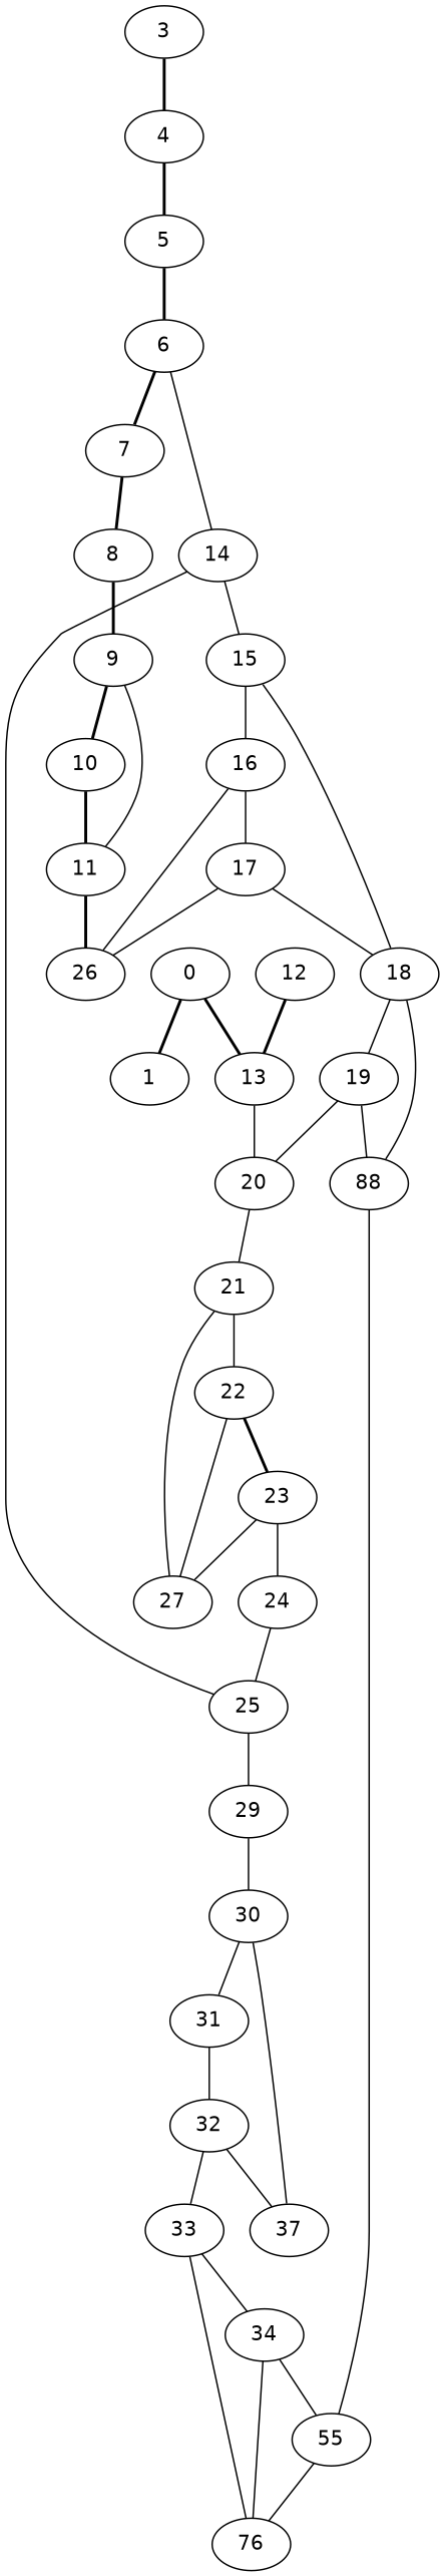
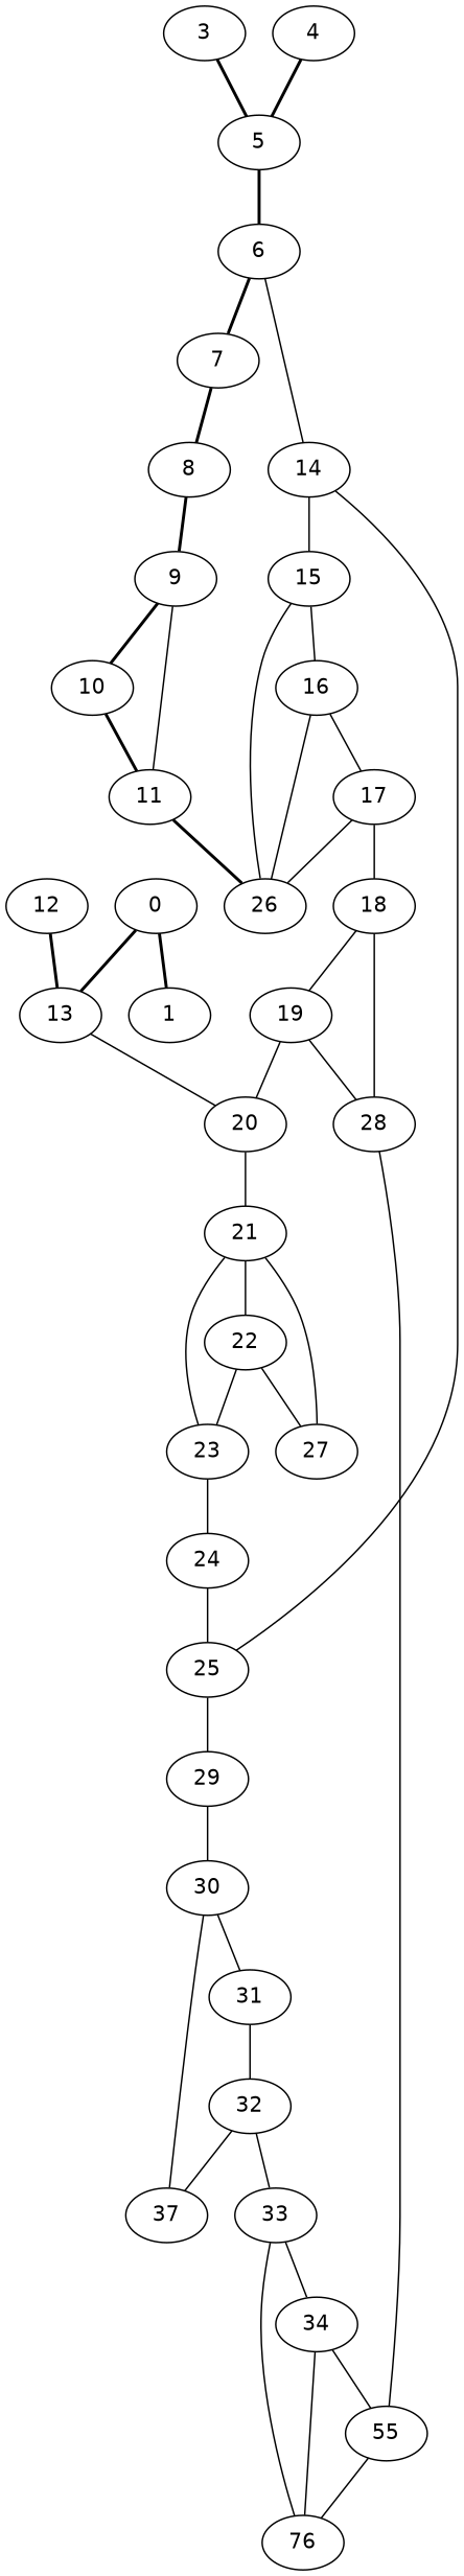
  graph {
    fontname="DejaVu Sans"
    node [fontname="DejaVu Sans"]
    edge [fontname="DejaVu Sans"]
    0
    1
    13
    20
    21
    3
    4
    5
    6
    7
    14
    8
    15
    25
    9
    16
    26
    29
    10
    11
    12
    22
    27
    17
    30
    18
    19
-   28 [label=88]
+   28
    n29 [label=55]
    n30 [label=76]
    23
    24
    31
    37
    32
    33
    34
    0 -- 1 [style=bold]
    0 -- 13 [style=bold]
    13 -- 20
    20 -- 21
    21 -- 22
    21 -- 27
-   3 -- 4 [style=bold]
+   3 -- 5 [style=bold]
    4 -- 5 [style=bold]
    5 -- 6 [style=bold]
    6 -- 7 [style=bold]
    6 -- 14
    7 -- 8 [style=bold]
    14 -- 15
    14 -- 25
    8 -- 9 [style=bold]
    15 -- 16
-   15 -- 18
+   15 -- 26
    25 -- 29
    9 -- 10 [style=bold]
    9 -- 11
    16 -- 26
    16 -- 17
    29 -- 30
    10 -- 11 [style=bold]
    11 -- 26 [style=bold]
    12 -- 13 [style=bold]
    22 -- 27
-   22 -- 23 [style=bold]
+   22 -- 23
    17 -- 26
    17 -- 18
    30 -- 31
    30 -- 37
    18 -- 19
    18 -- 28
    19 -- 20
    19 -- 28
    28 -- n29
    n29 -- n30
-   23 -- 27
+   23 -- 21
    23 -- 24
    24 -- 25
    31 -- 32
    32 -- 37
    32 -- 33
    33 -- n30
    33 -- 34
    34 -- n29
    34 -- n30
  }
